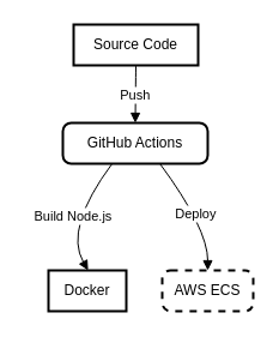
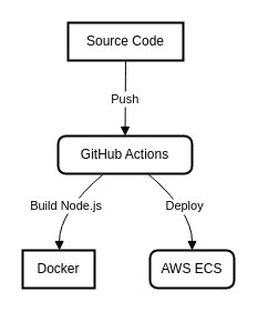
  <mxCell id="0" />
  <mxCell id="1" parent="0" />
  <mxCell id="2" value="Source Code" style="whiteSpace=wrap;strokeWidth=2;" vertex="1" parent="1"><mxGeometry x="61" width="104" height="34" as="geometry" y="20" /></mxCell>
- <mxCell id="3" value="GitHub Actions" style="rounded=1;absoluteArcSize=1;arcSize=14;whiteSpace=wrap;strokeWidth=2;" vertex="1" parent="1"><mxGeometry x="52" y="102" width="121" height="34" as="geometry" /></mxCell>
- <mxCell id="4" value="Docker" style="whiteSpace=wrap;strokeWidth=2;" vertex="1" parent="1"><mxGeometry x="40" y="225" width="65" height="34" as="geometry" /></mxCell>
- <mxCell id="5" value="AWS ECS" style="rounded=1;absoluteArcSize=1;arcSize=14;whiteSpace=wrap;strokeWidth=2;dashed=1;" vertex="1" parent="1"><mxGeometry x="135" y="225" width="76" height="34" as="geometry" /></mxCell>
+ <mxCell id="3" value="GitHub Actions" style="rounded=1;absoluteArcSize=1;arcSize=14;whiteSpace=wrap;strokeWidth=2;" vertex="1" parent="1"><mxGeometry x="52" y="122" width="121" height="34" as="geometry" /></mxCell>
+ <mxCell id="4" value="Docker" style="whiteSpace=wrap;strokeWidth=2;" vertex="1" parent="1"><mxGeometry x="20" y="225" width="65" height="34" as="geometry" /></mxCell>
+ <mxCell id="5" value="AWS ECS" style="rounded=1;absoluteArcSize=1;arcSize=14;whiteSpace=wrap;strokeWidth=2;" vertex="1" parent="1"><mxGeometry x="135" y="225" width="76" height="34" as="geometry" /></mxCell>
  <mxCell id="6" value="Push" style="curved=1;startArrow=none;endArrow=block;exitX=0.5;exitY=0.99;entryX=0.5;entryY=0.01;" edge="1" parent="1" source="2" target="3"><mxGeometry relative="1" as="geometry"><Array as="points" /></mxGeometry></mxCell>
  <mxCell id="7" value="Build Node.js" style="curved=1;startArrow=none;endArrow=block;exitX=0.34;exitY=1;entryX=0.51;entryY=-0.01;" edge="1" parent="1" source="3" target="4"><mxGeometry relative="1" as="geometry"><Array as="points"><mxPoint x="53" y="190" /></Array></mxGeometry></mxCell>
  <mxCell id="8" value="Deploy" style="curved=1;startArrow=none;endArrow=block;exitX=0.67;exitY=1;entryX=0.5;entryY=-0.01;" edge="1" parent="1" source="3" target="5"><mxGeometry relative="1" as="geometry"><Array as="points"><mxPoint x="173" y="190" /></Array></mxGeometry></mxCell>
